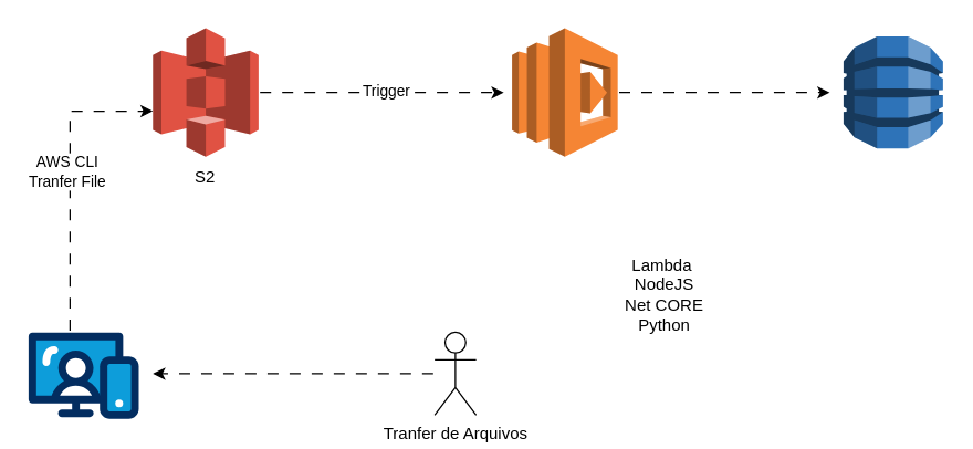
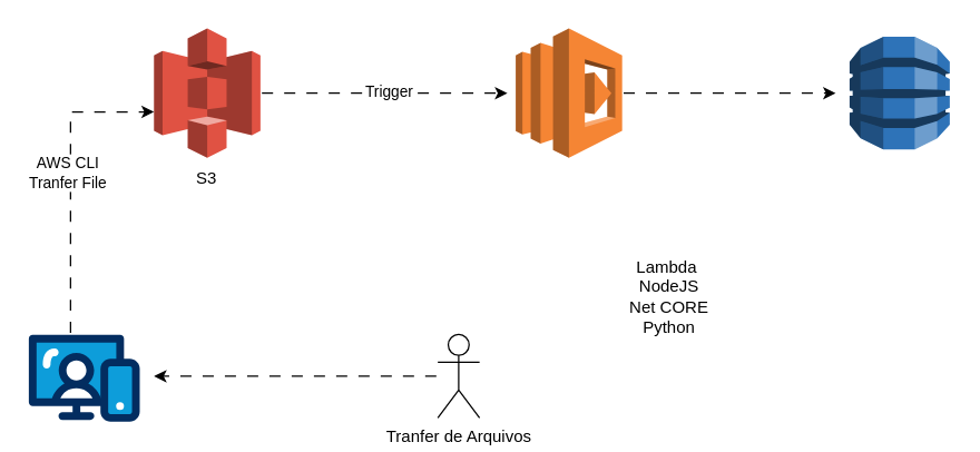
  <mxCell id="0" />
  <mxCell id="1" parent="0" />
  <mxCell id="2" value="" style="outlineConnect=0;dashed=0;verticalLabelPosition=bottom;verticalAlign=top;align=center;html=1;shape=mxgraph.aws3.s3;fillColor=#E05243;gradientColor=none;" parent="1" vertex="1"><mxGeometry x="110" y="20" width="76.5" height="93" as="geometry" /></mxCell>
- <mxCell id="3" value="&lt;font style=&quot;vertical-align: inherit;&quot; dir=&quot;auto&quot;&gt;&lt;font style=&quot;vertical-align: inherit;&quot; dir=&quot;auto&quot;&gt;S2&lt;/font&gt;&lt;/font&gt;" style="text;strokeColor=none;align=center;fillColor=none;html=1;verticalAlign=middle;whiteSpace=wrap;rounded=0;" parent="1" vertex="1"><mxGeometry x="118.25" y="113" width="60" height="30" as="geometry" /></mxCell>
+ <mxCell id="3" value="&lt;font style=&quot;vertical-align: inherit;&quot; dir=&quot;auto&quot;&gt;&lt;font style=&quot;vertical-align: inherit;&quot; dir=&quot;auto&quot;&gt;S3&lt;/font&gt;&lt;/font&gt;" style="text;strokeColor=none;align=center;fillColor=none;html=1;verticalAlign=middle;whiteSpace=wrap;rounded=0;" parent="1" vertex="1"><mxGeometry x="118.25" y="113" width="60" height="30" as="geometry" /></mxCell>
  <mxCell id="4" style="edgeStyle=orthogonalEdgeStyle;rounded=0;orthogonalLoop=1;jettySize=auto;html=1;flowAnimation=1;" parent="1" source="5" edge="1"><mxGeometry relative="1" as="geometry"><mxPoint x="600" y="66.5" as="targetPoint" /></mxGeometry></mxCell>
  <mxCell id="5" value="" style="outlineConnect=0;dashed=0;verticalLabelPosition=bottom;verticalAlign=top;align=center;html=1;shape=mxgraph.aws3.lambda;fillColor=#F58534;gradientColor=none;" parent="1" vertex="1"><mxGeometry x="370" y="20" width="76.5" height="93" as="geometry" /></mxCell>
  <mxCell id="6" style="edgeStyle=orthogonalEdgeStyle;rounded=0;orthogonalLoop=1;jettySize=auto;html=1;entryX=-0.078;entryY=0.5;entryDx=0;entryDy=0;entryPerimeter=0;flowAnimation=1;" parent="1" source="2" target="5" edge="1"><mxGeometry relative="1" as="geometry" /></mxCell>
  <mxCell id="7" value="&lt;font style=&quot;vertical-align: inherit;&quot; dir=&quot;auto&quot;&gt;&lt;font style=&quot;vertical-align: inherit;&quot; dir=&quot;auto&quot;&gt;Trigger&lt;/font&gt;&lt;/font&gt;" style="edgeLabel;html=1;align=center;verticalAlign=middle;resizable=0;points=[];" parent="6" vertex="1" connectable="0"><mxGeometry x="0.042" y="2" relative="1" as="geometry"><mxPoint y="1" as="offset" /></mxGeometry></mxCell>
  <mxCell id="8" style="edgeStyle=orthogonalEdgeStyle;rounded=0;orthogonalLoop=1;jettySize=auto;html=1;flowAnimation=1;" parent="1" source="9" edge="1"><mxGeometry relative="1" as="geometry"><mxPoint x="110" y="270" as="targetPoint" /></mxGeometry></mxCell>
  <mxCell id="9" value="&lt;font style=&quot;vertical-align: inherit;&quot; dir=&quot;auto&quot;&gt;&lt;font style=&quot;vertical-align: inherit;&quot; dir=&quot;auto&quot;&gt;Tranfer de Arquivos&lt;/font&gt;&lt;/font&gt;" style="shape=umlActor;verticalLabelPosition=bottom;verticalAlign=top;html=1;outlineConnect=0;" parent="1" vertex="1"><mxGeometry x="314" y="240" width="30" height="60" as="geometry" /></mxCell>
  <mxCell id="10" style="edgeStyle=orthogonalEdgeStyle;rounded=0;orthogonalLoop=1;jettySize=auto;html=1;flowAnimation=1;" parent="1" target="2" edge="1"><mxGeometry relative="1" as="geometry"><Array as="points"><mxPoint x="50" y="80" /></Array><mxPoint x="50" y="240" as="sourcePoint" /></mxGeometry></mxCell>
  <mxCell id="11" value="&lt;font style=&quot;vertical-align: inherit;&quot; dir=&quot;auto&quot;&gt;&lt;font style=&quot;vertical-align: inherit;&quot; dir=&quot;auto&quot;&gt;AWS CLI&lt;br&gt;Tranfer File&lt;/font&gt;&lt;/font&gt;" style="edgeLabel;html=1;align=center;verticalAlign=middle;resizable=0;points=[];" parent="10" vertex="1" connectable="0"><mxGeometry x="0.064" y="3" relative="1" as="geometry"><mxPoint as="offset" /></mxGeometry></mxCell>
  <mxCell id="12" value="&lt;font style=&quot;vertical-align: inherit;&quot; dir=&quot;auto&quot;&gt;&lt;font style=&quot;vertical-align: inherit;&quot; dir=&quot;auto&quot;&gt;Lambda&amp;nbsp;&lt;br&gt;NodeJS&lt;br&gt;Net CORE&lt;br&gt;Python&lt;/font&gt;&lt;/font&gt;" style="text;html=1;align=center;verticalAlign=middle;resizable=0;points=[];autosize=1;strokeColor=none;fillColor=none;" parent="1" vertex="1"><mxGeometry x="440" y="178" width="80" height="70" as="geometry" /></mxCell>
  <mxCell id="13" value="" style="outlineConnect=0;dashed=0;verticalLabelPosition=bottom;verticalAlign=top;align=center;html=1;shape=mxgraph.aws3.dynamo_db;fillColor=#2E73B8;gradientColor=none;" parent="1" vertex="1"><mxGeometry x="610" y="26" width="72" height="81" as="geometry" /></mxCell>
  <mxCell id="14" value="" style="verticalLabelPosition=bottom;aspect=fixed;html=1;shape=mxgraph.salesforce.web;fillColorStyles=fillColor2,fillColor3,fillColor4;fillColor2=#032d60;fillColor3=#0d9dda;fillColor4=#ffffff;fillColor=none;strokeColor=none;" vertex="1" parent="1"><mxGeometry x="20" y="240" width="79.74" height="63" as="geometry" /></mxCell>
